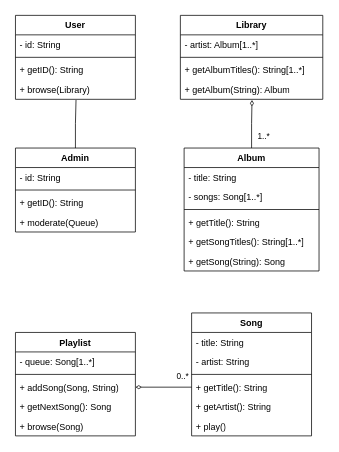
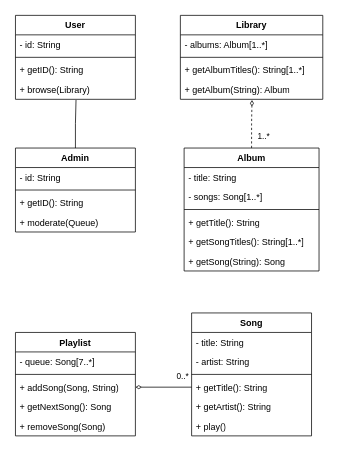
  <mxCell id="0" />
  <mxCell id="1" parent="0" />
  <mxCell id="2" value="Admin" style="swimlane;fontStyle=1;align=center;verticalAlign=top;childLayout=stackLayout;horizontal=1;startSize=26;horizontalStack=0;resizeParent=1;resizeParentMax=0;resizeLast=0;collapsible=1;marginBottom=0;whiteSpace=wrap;html=1;" parent="1" vertex="1"><mxGeometry x="20" y="197" width="160" height="112" as="geometry" /></mxCell>
  <mxCell id="3" value="- id: String" style="text;strokeColor=none;fillColor=none;align=left;verticalAlign=top;spacingLeft=4;spacingRight=4;overflow=hidden;rotatable=0;points=[[0,0.5],[1,0.5]];portConstraint=eastwest;whiteSpace=wrap;html=1;" parent="2" vertex="1"><mxGeometry y="26" width="160" height="26" as="geometry" /></mxCell>
  <mxCell id="4" value="" style="line;strokeWidth=1;fillColor=none;align=left;verticalAlign=middle;spacingTop=-1;spacingLeft=3;spacingRight=3;rotatable=0;labelPosition=right;points=[];portConstraint=eastwest;strokeColor=inherit;" parent="2" vertex="1"><mxGeometry y="52" width="160" height="8" as="geometry" /></mxCell>
  <mxCell id="5" value="+ getID(): String" style="text;strokeColor=none;fillColor=none;align=left;verticalAlign=top;spacingLeft=4;spacingRight=4;overflow=hidden;rotatable=0;points=[[0,0.5],[1,0.5]];portConstraint=eastwest;whiteSpace=wrap;html=1;fontStyle=0" parent="2" vertex="1"><mxGeometry y="60" width="160" height="26" as="geometry" /></mxCell>
  <mxCell id="6" value="+ moderate(Queue)" style="text;strokeColor=none;fillColor=none;align=left;verticalAlign=top;spacingLeft=4;spacingRight=4;overflow=hidden;rotatable=0;points=[[0,0.5],[1,0.5]];portConstraint=eastwest;whiteSpace=wrap;html=1;" parent="2" vertex="1"><mxGeometry y="86" width="160" height="26" as="geometry" /></mxCell>
  <mxCell id="7" value="User" style="swimlane;fontStyle=1;align=center;verticalAlign=top;childLayout=stackLayout;horizontal=1;startSize=26;horizontalStack=0;resizeParent=1;resizeParentMax=0;resizeLast=0;collapsible=1;marginBottom=0;whiteSpace=wrap;html=1;" parent="1" vertex="1"><mxGeometry x="20" y="20" width="160" height="112" as="geometry" /></mxCell>
  <mxCell id="8" value="- id: String" style="text;strokeColor=none;fillColor=none;align=left;verticalAlign=top;spacingLeft=4;spacingRight=4;overflow=hidden;rotatable=0;points=[[0,0.5],[1,0.5]];portConstraint=eastwest;whiteSpace=wrap;html=1;" parent="7" vertex="1"><mxGeometry y="26" width="160" height="26" as="geometry" /></mxCell>
  <mxCell id="9" value="" style="line;strokeWidth=1;fillColor=none;align=left;verticalAlign=middle;spacingTop=-1;spacingLeft=3;spacingRight=3;rotatable=0;labelPosition=right;points=[];portConstraint=eastwest;strokeColor=inherit;" parent="7" vertex="1"><mxGeometry y="52" width="160" height="8" as="geometry" /></mxCell>
  <mxCell id="10" value="+ getID(): String" style="text;strokeColor=none;fillColor=none;align=left;verticalAlign=top;spacingLeft=4;spacingRight=4;overflow=hidden;rotatable=0;points=[[0,0.5],[1,0.5]];portConstraint=eastwest;whiteSpace=wrap;html=1;fontStyle=0" parent="7" vertex="1"><mxGeometry y="60" width="160" height="26" as="geometry" /></mxCell>
  <mxCell id="11" value="+ browse(Library)" style="text;strokeColor=none;fillColor=none;align=left;verticalAlign=top;spacingLeft=4;spacingRight=4;overflow=hidden;rotatable=0;points=[[0,0.5],[1,0.5]];portConstraint=eastwest;whiteSpace=wrap;html=1;" parent="7" vertex="1"><mxGeometry y="86" width="160" height="26" as="geometry" /></mxCell>
  <mxCell id="12" value="Library" style="swimlane;fontStyle=1;align=center;verticalAlign=top;childLayout=stackLayout;horizontal=1;startSize=26;horizontalStack=0;resizeParent=1;resizeParentMax=0;resizeLast=0;collapsible=1;marginBottom=0;whiteSpace=wrap;html=1;" parent="1" vertex="1"><mxGeometry x="240" y="20" width="190" height="112" as="geometry" /></mxCell>
- <mxCell id="13" value="- artist: Album[1..*]" style="text;strokeColor=none;fillColor=none;align=left;verticalAlign=top;spacingLeft=4;spacingRight=4;overflow=hidden;rotatable=0;points=[[0,0.5],[1,0.5]];portConstraint=eastwest;whiteSpace=wrap;html=1;" parent="12" vertex="1"><mxGeometry y="26" width="190" height="26" as="geometry" /></mxCell>
+ <mxCell id="13" value="- albums: Album[1..*]" style="text;strokeColor=none;fillColor=none;align=left;verticalAlign=top;spacingLeft=4;spacingRight=4;overflow=hidden;rotatable=0;points=[[0,0.5],[1,0.5]];portConstraint=eastwest;whiteSpace=wrap;html=1;" parent="12" vertex="1"><mxGeometry y="26" width="190" height="26" as="geometry" /></mxCell>
  <mxCell id="14" value="" style="line;strokeWidth=1;fillColor=none;align=left;verticalAlign=middle;spacingTop=-1;spacingLeft=3;spacingRight=3;rotatable=0;labelPosition=right;points=[];portConstraint=eastwest;strokeColor=inherit;" parent="12" vertex="1"><mxGeometry y="52" width="190" height="8" as="geometry" /></mxCell>
  <mxCell id="15" value="+ getAlbumTitles(): String[1..*]" style="text;strokeColor=none;fillColor=none;align=left;verticalAlign=top;spacingLeft=4;spacingRight=4;overflow=hidden;rotatable=0;points=[[0,0.5],[1,0.5]];portConstraint=eastwest;whiteSpace=wrap;html=1;" parent="12" vertex="1"><mxGeometry y="60" width="190" height="26" as="geometry" /></mxCell>
  <mxCell id="16" value="+ getAlbum(String): Album" style="text;strokeColor=none;fillColor=none;align=left;verticalAlign=top;spacingLeft=4;spacingRight=4;overflow=hidden;rotatable=0;points=[[0,0.5],[1,0.5]];portConstraint=eastwest;whiteSpace=wrap;html=1;" parent="12" vertex="1"><mxGeometry y="86" width="190" height="26" as="geometry" /></mxCell>
  <mxCell id="17" value="Playlist" style="swimlane;fontStyle=1;align=center;verticalAlign=top;childLayout=stackLayout;horizontal=1;startSize=26;horizontalStack=0;resizeParent=1;resizeParentMax=0;resizeLast=0;collapsible=1;marginBottom=0;whiteSpace=wrap;html=1;" parent="1" vertex="1"><mxGeometry x="20" y="443" width="160" height="138" as="geometry" /></mxCell>
- <mxCell id="18" value="- queue: Song[1..*]" style="text;strokeColor=none;fillColor=none;align=left;verticalAlign=top;spacingLeft=4;spacingRight=4;overflow=hidden;rotatable=0;points=[[0,0.5],[1,0.5]];portConstraint=eastwest;whiteSpace=wrap;html=1;" parent="17" vertex="1"><mxGeometry y="26" width="160" height="26" as="geometry" /></mxCell>
+ <mxCell id="18" value="- queue: Song[7..*]" style="text;strokeColor=none;fillColor=none;align=left;verticalAlign=top;spacingLeft=4;spacingRight=4;overflow=hidden;rotatable=0;points=[[0,0.5],[1,0.5]];portConstraint=eastwest;whiteSpace=wrap;html=1;" parent="17" vertex="1"><mxGeometry y="26" width="160" height="26" as="geometry" /></mxCell>
  <mxCell id="19" value="" style="line;strokeWidth=1;fillColor=none;align=left;verticalAlign=middle;spacingTop=-1;spacingLeft=3;spacingRight=3;rotatable=0;labelPosition=right;points=[];portConstraint=eastwest;strokeColor=inherit;" parent="17" vertex="1"><mxGeometry y="52" width="160" height="8" as="geometry" /></mxCell>
  <mxCell id="20" value="+ addSong(Song, String)" style="text;strokeColor=none;fillColor=none;align=left;verticalAlign=top;spacingLeft=4;spacingRight=4;overflow=hidden;rotatable=0;points=[[0,0.5],[1,0.5]];portConstraint=eastwest;whiteSpace=wrap;html=1;" parent="17" vertex="1"><mxGeometry y="60" width="160" height="26" as="geometry" /></mxCell>
  <mxCell id="21" value="+ getNextSong(): Song" style="text;strokeColor=none;fillColor=none;align=left;verticalAlign=top;spacingLeft=4;spacingRight=4;overflow=hidden;rotatable=0;points=[[0,0.5],[1,0.5]];portConstraint=eastwest;whiteSpace=wrap;html=1;" parent="17" vertex="1"><mxGeometry y="86" width="160" height="26" as="geometry" /></mxCell>
- <mxCell id="22" value="+ browse(Song)" style="text;strokeColor=none;fillColor=none;align=left;verticalAlign=top;spacingLeft=4;spacingRight=4;overflow=hidden;rotatable=0;points=[[0,0.5],[1,0.5]];portConstraint=eastwest;whiteSpace=wrap;html=1;" parent="17" vertex="1"><mxGeometry y="112" width="160" height="26" as="geometry" /></mxCell>
+ <mxCell id="22" value="+ removeSong(Song)" style="text;strokeColor=none;fillColor=none;align=left;verticalAlign=top;spacingLeft=4;spacingRight=4;overflow=hidden;rotatable=0;points=[[0,0.5],[1,0.5]];portConstraint=eastwest;whiteSpace=wrap;html=1;" parent="17" vertex="1"><mxGeometry y="112" width="160" height="26" as="geometry" /></mxCell>
  <mxCell id="23" value="Song" style="swimlane;fontStyle=1;align=center;verticalAlign=top;childLayout=stackLayout;horizontal=1;startSize=26;horizontalStack=0;resizeParent=1;resizeParentMax=0;resizeLast=0;collapsible=1;marginBottom=0;whiteSpace=wrap;html=1;" parent="1" vertex="1"><mxGeometry x="255" y="417" width="160" height="164" as="geometry" /></mxCell>
  <mxCell id="24" value="- title: String" style="text;strokeColor=none;fillColor=none;align=left;verticalAlign=top;spacingLeft=4;spacingRight=4;overflow=hidden;rotatable=0;points=[[0,0.5],[1,0.5]];portConstraint=eastwest;whiteSpace=wrap;html=1;" parent="23" vertex="1"><mxGeometry y="26" width="160" height="26" as="geometry" /></mxCell>
  <mxCell id="25" value="- artist: String" style="text;strokeColor=none;fillColor=none;align=left;verticalAlign=top;spacingLeft=4;spacingRight=4;overflow=hidden;rotatable=0;points=[[0,0.5],[1,0.5]];portConstraint=eastwest;whiteSpace=wrap;html=1;" parent="23" vertex="1"><mxGeometry y="52" width="160" height="26" as="geometry" /></mxCell>
  <mxCell id="26" value="" style="line;strokeWidth=1;fillColor=none;align=left;verticalAlign=middle;spacingTop=-1;spacingLeft=3;spacingRight=3;rotatable=0;labelPosition=right;points=[];portConstraint=eastwest;strokeColor=inherit;" parent="23" vertex="1"><mxGeometry y="78" width="160" height="8" as="geometry" /></mxCell>
  <mxCell id="27" value="+ getTitle(): String" style="text;strokeColor=none;fillColor=none;align=left;verticalAlign=top;spacingLeft=4;spacingRight=4;overflow=hidden;rotatable=0;points=[[0,0.5],[1,0.5]];portConstraint=eastwest;whiteSpace=wrap;html=1;" parent="23" vertex="1"><mxGeometry y="86" width="160" height="26" as="geometry" /></mxCell>
  <mxCell id="28" value="+ getArtist(): String" style="text;strokeColor=none;fillColor=none;align=left;verticalAlign=top;spacingLeft=4;spacingRight=4;overflow=hidden;rotatable=0;points=[[0,0.5],[1,0.5]];portConstraint=eastwest;whiteSpace=wrap;html=1;" parent="23" vertex="1"><mxGeometry y="112" width="160" height="26" as="geometry" /></mxCell>
  <mxCell id="29" value="+ play()" style="text;strokeColor=none;fillColor=none;align=left;verticalAlign=top;spacingLeft=4;spacingRight=4;overflow=hidden;rotatable=0;points=[[0,0.5],[1,0.5]];portConstraint=eastwest;whiteSpace=wrap;html=1;" parent="23" vertex="1"><mxGeometry y="138" width="160" height="26" as="geometry" /></mxCell>
  <mxCell id="30" value="Album" style="swimlane;fontStyle=1;align=center;verticalAlign=top;childLayout=stackLayout;horizontal=1;startSize=26;horizontalStack=0;resizeParent=1;resizeParentMax=0;resizeLast=0;collapsible=1;marginBottom=0;whiteSpace=wrap;html=1;" parent="1" vertex="1"><mxGeometry x="245" y="197" width="180" height="164" as="geometry" /></mxCell>
  <mxCell id="31" value="- title: String" style="text;strokeColor=none;fillColor=none;align=left;verticalAlign=top;spacingLeft=4;spacingRight=4;overflow=hidden;rotatable=0;points=[[0,0.5],[1,0.5]];portConstraint=eastwest;whiteSpace=wrap;html=1;" parent="30" vertex="1"><mxGeometry y="26" width="180" height="26" as="geometry" /></mxCell>
  <mxCell id="32" value="- songs: Song[1..*]" style="text;strokeColor=none;fillColor=none;align=left;verticalAlign=top;spacingLeft=4;spacingRight=4;overflow=hidden;rotatable=0;points=[[0,0.5],[1,0.5]];portConstraint=eastwest;whiteSpace=wrap;html=1;" parent="30" vertex="1"><mxGeometry y="52" width="180" height="26" as="geometry" /></mxCell>
  <mxCell id="33" value="" style="line;strokeWidth=1;fillColor=none;align=left;verticalAlign=middle;spacingTop=-1;spacingLeft=3;spacingRight=3;rotatable=0;labelPosition=right;points=[];portConstraint=eastwest;strokeColor=inherit;" parent="30" vertex="1"><mxGeometry y="78" width="180" height="8" as="geometry" /></mxCell>
  <mxCell id="34" value="+ getTitle(): String" style="text;strokeColor=none;fillColor=none;align=left;verticalAlign=top;spacingLeft=4;spacingRight=4;overflow=hidden;rotatable=0;points=[[0,0.5],[1,0.5]];portConstraint=eastwest;whiteSpace=wrap;html=1;" parent="30" vertex="1"><mxGeometry y="86" width="180" height="26" as="geometry" /></mxCell>
  <mxCell id="35" value="+ getSongTitles(): String[1..*]" style="text;strokeColor=none;fillColor=none;align=left;verticalAlign=top;spacingLeft=4;spacingRight=4;overflow=hidden;rotatable=0;points=[[0,0.5],[1,0.5]];portConstraint=eastwest;whiteSpace=wrap;html=1;" parent="30" vertex="1"><mxGeometry y="112" width="180" height="26" as="geometry" /></mxCell>
  <mxCell id="36" value="+ getSong(String): Song" style="text;strokeColor=none;fillColor=none;align=left;verticalAlign=top;spacingLeft=4;spacingRight=4;overflow=hidden;rotatable=0;points=[[0,0.5],[1,0.5]];portConstraint=eastwest;whiteSpace=wrap;html=1;" parent="30" vertex="1"><mxGeometry y="138" width="180" height="26" as="geometry" /></mxCell>
- <mxCell id="37" style="edgeStyle=orthogonalEdgeStyle;rounded=0;orthogonalLoop=1;jettySize=auto;html=1;entryX=0.503;entryY=1.031;entryDx=0;entryDy=0;entryPerimeter=0;endArrow=diamondThin;endFill=0;" edge="1" parent="1" source="30" target="16"><mxGeometry relative="1" as="geometry" /></mxCell>
+ <mxCell id="37" style="edgeStyle=orthogonalEdgeStyle;rounded=0;orthogonalLoop=1;jettySize=auto;html=1;entryX=0.503;entryY=1.031;entryDx=0;entryDy=0;entryPerimeter=0;endArrow=diamondThin;endFill=0;dashed=1;" edge="1" parent="1" source="30" target="16"><mxGeometry relative="1" as="geometry" /></mxCell>
  <mxCell id="38" value="1..*" style="edgeLabel;html=1;align=center;verticalAlign=middle;resizable=0;points=[];" vertex="1" connectable="0" parent="37"><mxGeometry x="-0.691" y="-3" relative="1" as="geometry"><mxPoint x="12" y="-7" as="offset" /></mxGeometry></mxCell>
  <mxCell id="39" style="edgeStyle=orthogonalEdgeStyle;rounded=0;orthogonalLoop=1;jettySize=auto;html=1;entryX=0;entryY=0.5;entryDx=0;entryDy=0;endArrow=none;endFill=0;startArrow=diamondThin;startFill=0;" edge="1" parent="1" source="20" target="27"><mxGeometry relative="1" as="geometry" /></mxCell>
  <mxCell id="40" value="0..*" style="edgeLabel;html=1;align=center;verticalAlign=middle;resizable=0;points=[];" vertex="1" connectable="0" parent="39"><mxGeometry x="0.451" y="1" relative="1" as="geometry"><mxPoint x="8" y="-15" as="offset" /></mxGeometry></mxCell>
  <mxCell id="41" style="edgeStyle=orthogonalEdgeStyle;rounded=0;orthogonalLoop=1;jettySize=auto;html=1;entryX=0.505;entryY=1.032;entryDx=0;entryDy=0;entryPerimeter=0;endArrow=none;endFill=0;" edge="1" parent="1" source="2" target="11"><mxGeometry relative="1" as="geometry" /></mxCell>
